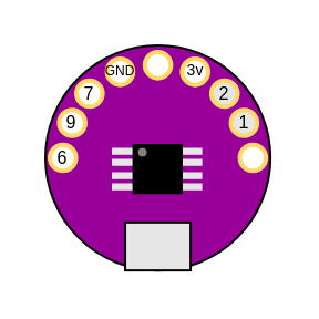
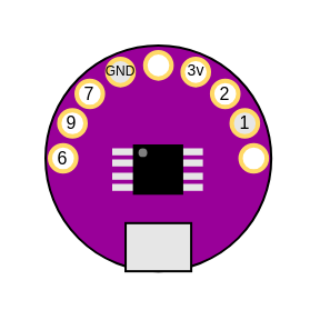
  <mxCell id="0" />
  <mxCell id="1" parent="0" />
  <mxCell id="2" value="" style="ellipse;whiteSpace=wrap;html=1;aspect=fixed;fillColor=#990099;" vertex="1" parent="1"><mxGeometry width="101.575" height="101.57" as="geometry" x="20" y="20" /></mxCell>
  <mxCell id="3" value="" style="ellipse;whiteSpace=wrap;html=1;aspect=fixed;fontSize=8;strokeWidth=2;strokeColor=#FFD966;" vertex="1" parent="1"><mxGeometry x="107.76" y="64.88" width="11.811" height="11.81" as="geometry" /></mxCell>
  <mxCell id="4" value="6" style="ellipse;whiteSpace=wrap;html=1;aspect=fixed;fontSize=8;strokeWidth=2;strokeColor=#FFD966;" vertex="1" parent="1"><mxGeometry x="22" y="64.88" width="11.811" height="11.81" as="geometry" /></mxCell>
  <mxCell id="5" value="" style="ellipse;whiteSpace=wrap;html=1;aspect=fixed;fontSize=8;strokeWidth=2;strokeColor=#FFD966;" vertex="1" parent="1"><mxGeometry x="64.88" y="23" width="11.811" height="11.81" as="geometry" /></mxCell>
  <mxCell id="6" value="1" style="ellipse;whiteSpace=wrap;html=1;aspect=fixed;fontSize=8;strokeWidth=2;strokeColor=#FFD966;fillColor=#e6e6e6;" vertex="1" parent="1"><mxGeometry x="103.76" y="49.07" width="11.811" height="11.81" as="geometry" /></mxCell>
  <mxCell id="7" value="3v" style="ellipse;whiteSpace=wrap;html=1;aspect=fixed;fontSize=7;strokeWidth=2;strokeColor=#FFD966;" vertex="1" parent="1"><mxGeometry x="81.69" y="26" width="11.811" height="11.81" as="geometry" /></mxCell>
- <mxCell id="8" value="2" style="ellipse;whiteSpace=wrap;html=1;aspect=fixed;fontSize=8;strokeWidth=2;strokeColor=#FFD966;fillColor=#e6e6e6;" vertex="1" parent="1"><mxGeometry x="94.95" y="35.81" width="11.811" height="11.81" as="geometry" /></mxCell>
- <mxCell id="9" value="GND" style="ellipse;whiteSpace=wrap;html=1;aspect=fixed;flipH=1;fontSize=6;strokeWidth=2;strokeColor=#FFD966;" vertex="1" parent="1"><mxGeometry x="47.81" y="26" width="11.811" height="11.81" as="geometry" /></mxCell>
+ <mxCell id="8" value="2" style="ellipse;whiteSpace=wrap;html=1;aspect=fixed;fontSize=8;strokeWidth=2;strokeColor=#FFD966;" vertex="1" parent="1"><mxGeometry x="94.95" y="35.81" width="11.811" height="11.81" as="geometry" /></mxCell>
+ <mxCell id="9" value="GND" style="ellipse;whiteSpace=wrap;html=1;aspect=fixed;flipH=1;fontSize=6;strokeWidth=2;strokeColor=#FFD966;fillColor=#e6e6e6;" vertex="1" parent="1"><mxGeometry x="47.81" y="26" width="11.811" height="11.81" as="geometry" /></mxCell>
  <mxCell id="10" value="7" style="ellipse;whiteSpace=wrap;html=1;aspect=fixed;flipH=1;fontSize=8;strokeWidth=2;strokeColor=#FFD966;" vertex="1" parent="1"><mxGeometry x="34" y="35.81" width="11.811" height="11.81" as="geometry" /></mxCell>
  <mxCell id="11" value="9" style="ellipse;whiteSpace=wrap;html=1;aspect=fixed;flipH=1;fontSize=8;strokeWidth=2;strokeColor=#FFD966;" vertex="1" parent="1"><mxGeometry x="26.19" y="49.07" width="11.811" height="11.81" as="geometry" /></mxCell>
  <mxCell id="12" value="" style="rounded=0;whiteSpace=wrap;html=1;fillColor=#E6E6E6;" vertex="1" parent="1"><mxGeometry x="56.02" y="99.92" width="29.527" height="21.653" as="geometry" /></mxCell>
  <mxCell id="13" value="" style="group" vertex="1" connectable="0" parent="1"><mxGeometry x="50" y="65" width="40.811" height="21.654" as="geometry" /></mxCell>
  <mxCell id="14" value="" style="rounded=0;whiteSpace=wrap;html=1;fillColor=#E6E6E6;strokeColor=none;" vertex="1" parent="13"><mxGeometry y="1.24" width="11.811" height="3.15" as="geometry" /></mxCell>
  <mxCell id="15" value="" style="rounded=0;whiteSpace=wrap;html=1;fillColor=#E6E6E6;strokeColor=none;" vertex="1" parent="13"><mxGeometry y="6.24" width="11.811" height="3.15" as="geometry" /></mxCell>
  <mxCell id="16" value="" style="rounded=0;whiteSpace=wrap;html=1;fillColor=#E6E6E6;strokeColor=none;" vertex="1" parent="13"><mxGeometry y="12.24" width="11.811" height="3.15" as="geometry" /></mxCell>
  <mxCell id="17" value="" style="rounded=0;whiteSpace=wrap;html=1;fillColor=#E6E6E6;strokeColor=none;" vertex="1" parent="13"><mxGeometry y="17.24" width="11.811" height="3.15" as="geometry" /></mxCell>
  <mxCell id="18" value="" style="rounded=0;whiteSpace=wrap;html=1;fillColor=#E6E6E6;strokeColor=none;" vertex="1" parent="13"><mxGeometry x="29" y="1.24" width="11.811" height="3.15" as="geometry" /></mxCell>
  <mxCell id="19" value="" style="rounded=0;whiteSpace=wrap;html=1;fillColor=#E6E6E6;strokeColor=none;" vertex="1" parent="13"><mxGeometry x="29" y="17.24" width="11.811" height="3.15" as="geometry" /></mxCell>
  <mxCell id="20" value="" style="rounded=0;whiteSpace=wrap;html=1;fillColor=#E6E6E6;strokeColor=none;" vertex="1" parent="13"><mxGeometry x="29" y="12.24" width="11.811" height="3.15" as="geometry" /></mxCell>
  <mxCell id="21" value="" style="rounded=0;whiteSpace=wrap;html=1;fillColor=#E6E6E6;strokeColor=none;" vertex="1" parent="13"><mxGeometry x="29" y="6.24" width="11.811" height="3.15" as="geometry" /></mxCell>
  <mxCell id="22" value="" style="rounded=0;whiteSpace=wrap;html=1;fillColor=#000000;" vertex="1" parent="13"><mxGeometry x="9.81" width="21.653" height="21.653" as="geometry" /></mxCell>
  <mxCell id="23" value="" style="ellipse;whiteSpace=wrap;html=1;aspect=fixed;fillColor=#808080;strokeColor=none;" vertex="1" parent="13"><mxGeometry x="11.81" y="1.24" width="3.937" height="3.94" as="geometry" /></mxCell>
